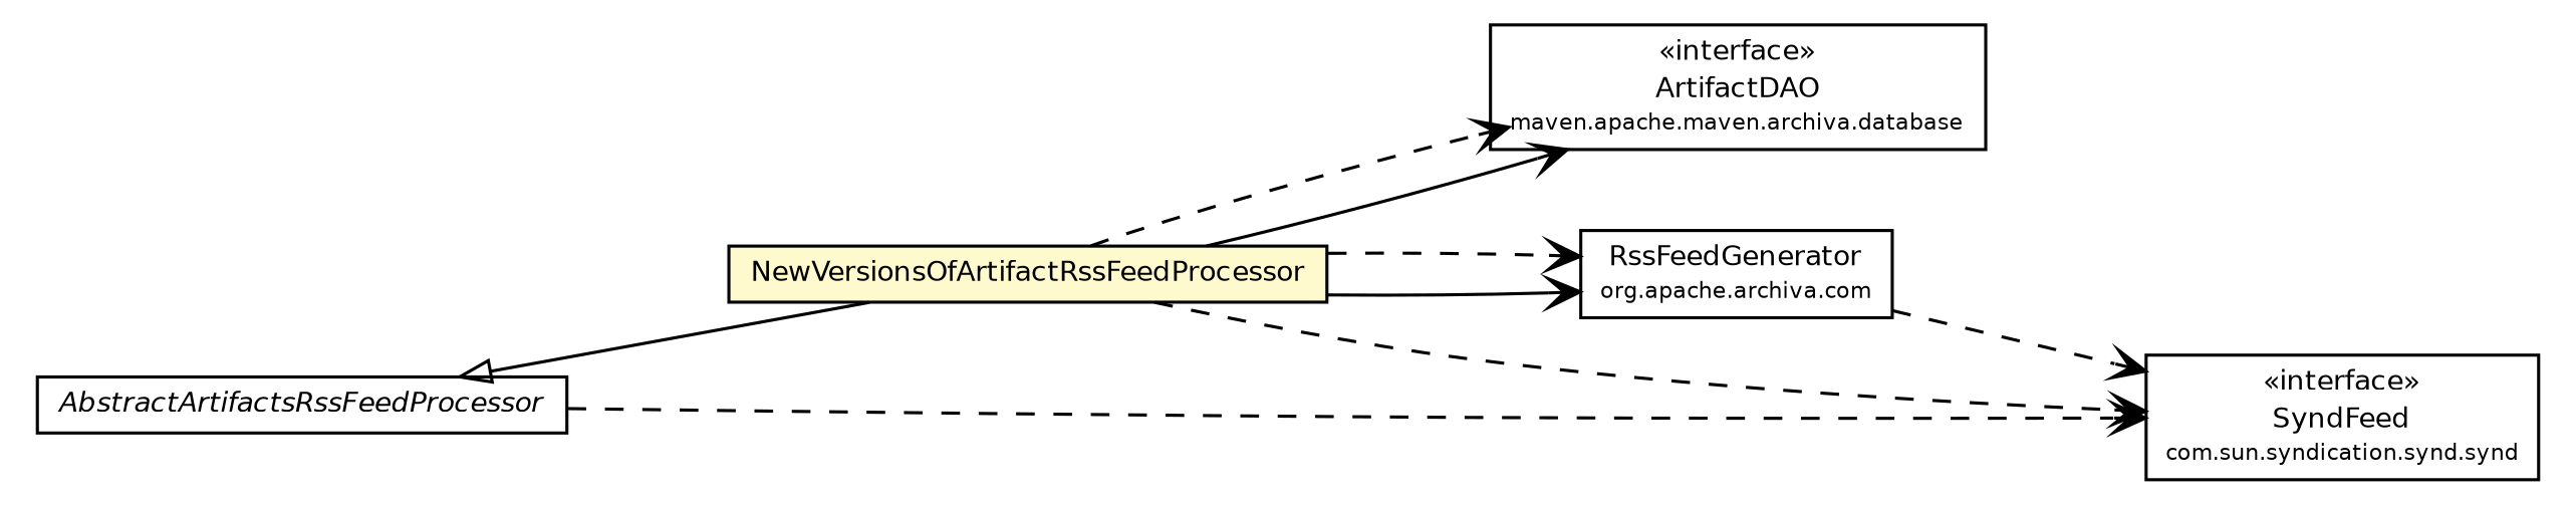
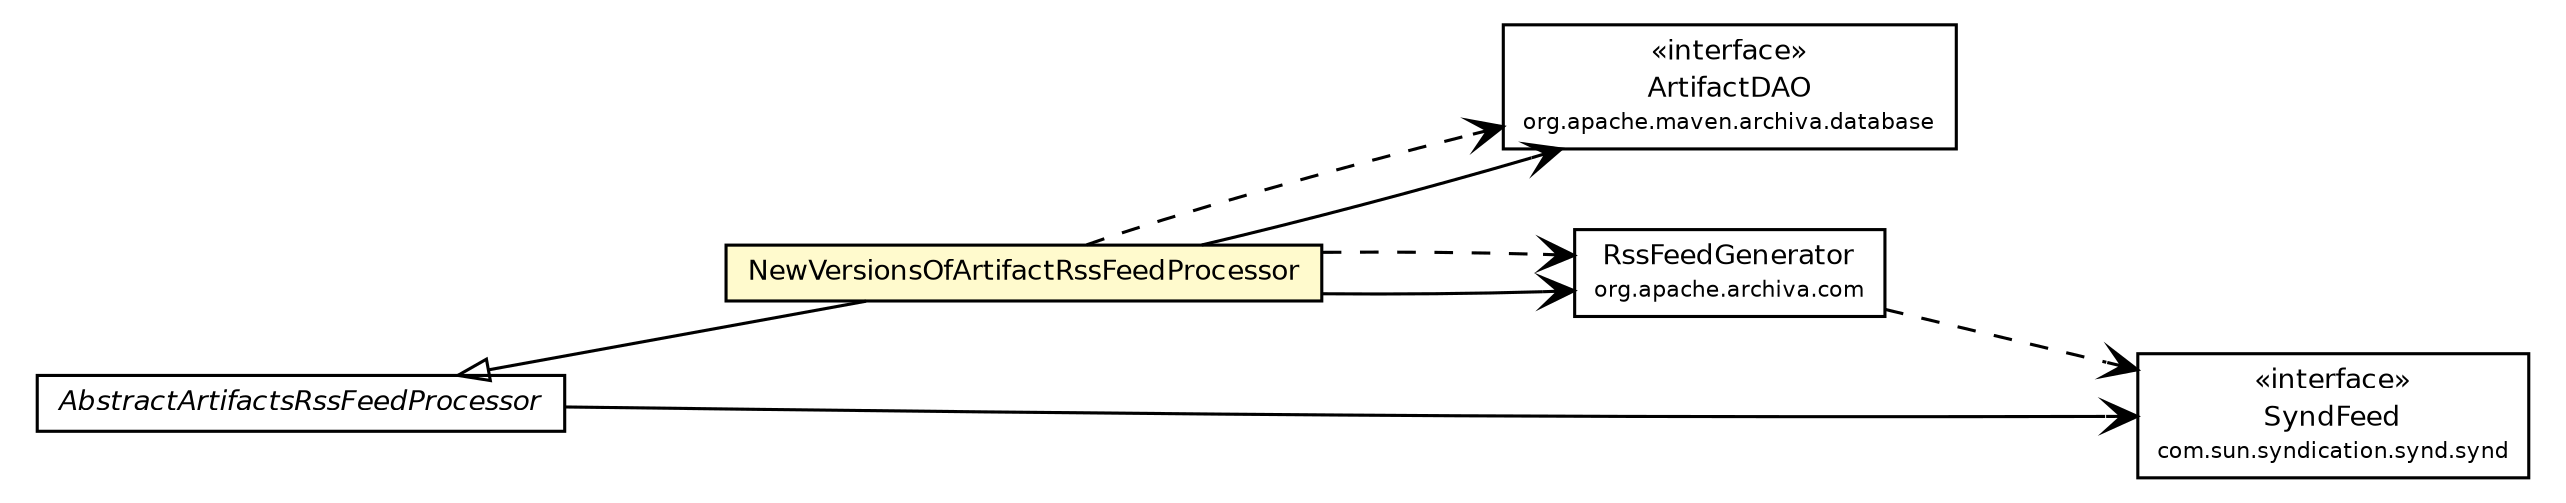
  digraph {
    rankdir=LR
    node [fontcolor=black fontname=Helvetica fontsize=9.0 shape=plaintext]
    edge [arrowhead=open color=black fontcolor=black fontname=Helvetica fontsize=10.0 headport=p labelfontname=Helvetica labelfontsize=10 tailport=p style=dashed]
-   n1 [label=<<table border="0" cellborder="1" cellspacing="0" cellpadding="2" port="p" href="../../../maven/archiva/database/ArtifactDAO.html"> 		<tr><td><table border="0" cellspacing="0" cellpadding="1"> 			<tr><td> &laquo;interface&raquo; </td></tr> 			<tr><td> ArtifactDAO </td></tr> 			<tr><td><font point-size="7.0"> maven.apache.maven.archiva.database </font></td></tr> 		</table></td></tr> 		</table>>]
+   n1 [label=<<table border="0" cellborder="1" cellspacing="0" cellpadding="2" port="p" href="../../../maven/archiva/database/ArtifactDAO.html"> 		<tr><td><table border="0" cellspacing="0" cellpadding="1"> 			<tr><td> &laquo;interface&raquo; </td></tr> 			<tr><td> ArtifactDAO </td></tr> 			<tr><td><font point-size="7.0"> org.apache.maven.archiva.database </font></td></tr> 		</table></td></tr> 		</table>>]
    n2 [label=<<table border="0" cellborder="1" cellspacing="0" cellpadding="2" port="p" bgcolor="lemonChiffon" href="./NewVersionsOfArtifactRssFeedProcessor.html"> 		<tr><td><table border="0" cellspacing="0" cellpadding="1"> 			<tr><td> NewVersionsOfArtifactRssFeedProcessor </td></tr> 		</table></td></tr> 		</table>>]
    n3 [label=<<table border="0" cellborder="1" cellspacing="0" cellpadding="2" port="p" href="../RssFeedGenerator.html"> 		<tr><td><table border="0" cellspacing="0" cellpadding="1"> 			<tr><td> RssFeedGenerator </td></tr> 			<tr><td><font point-size="7.0"> org.apache.archiva.com </font></td></tr> 		</table></td></tr> 		</table>>]
    n4 [label=<<table border="0" cellborder="1" cellspacing="0" cellpadding="2" port="p" href="http://java.sun.com/j2se/1.4.2/docs/api/com/sun/syndication/feed/synd/SyndFeed.html"> 		<tr><td><table border="0" cellspacing="0" cellpadding="1"> 			<tr><td> &laquo;interface&raquo; </td></tr> 			<tr><td> SyndFeed </td></tr> 			<tr><td><font point-size="7.0"> com.sun.syndication.synd.synd </font></td></tr> 		</table></td></tr> 		</table>>]
    n5 [label=<<table border="0" cellborder="1" cellspacing="0" cellpadding="2" port="p" href="./AbstractArtifactsRssFeedProcessor.html"> 		<tr><td><table border="0" cellspacing="0" cellpadding="1"> 			<tr><td><font face="Helvetica-Oblique"> AbstractArtifactsRssFeedProcessor </font></td></tr> 		</table></td></tr> 		</table>>]
    n2 -> n1 [style=""]
    n2 -> n1
    n2 -> n3 [style=""]
    n2 -> n3
-   n2 -> n4
    n3 -> n4
    n5 -> n2 [arrowtail=empty dir=back fontsize=10 arrowhead="" color="" fontcolor="" style=""]
-   n5 -> n4
+   n5 -> n4 [style=solid]
  }
